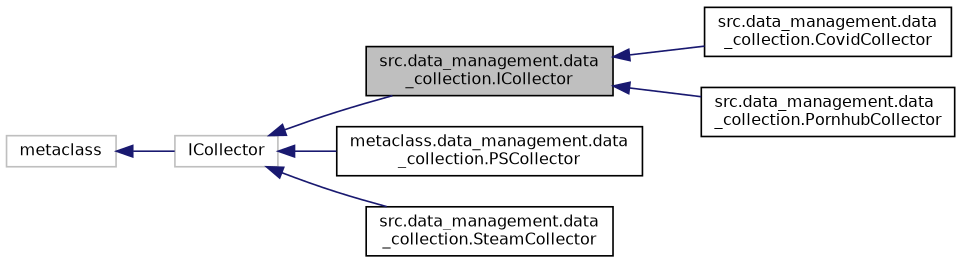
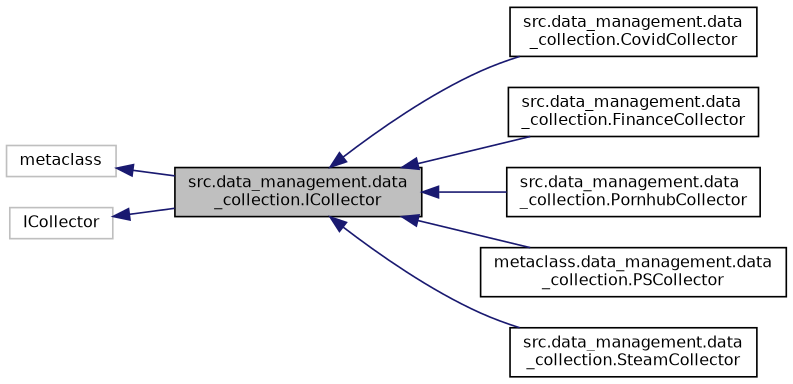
  digraph {
    rankdir=LR
    node [color=black fillcolor=white fontname=Helvetica fontsize=10 shape=record style=filled]
    edge [color=midnightblue dir=back fontname=Helvetica fontsize=10 labelfontname=Helvetica labelfontsize=10 style=solid]
    n1 [fillcolor=grey75 fontcolor=black height=0.2 label="src.data_management.data\l_collection.ICollector" width=0.4]
    n2 [height=0.2 label="src.data_management.data\l_collection.CovidCollector" width=0.4]
+   n3 [height=0.2 label="src.data_management.data\l_collection.FinanceCollector" width=0.4]
    n4 [height=0.2 label="src.data_management.data\l_collection.PornhubCollector" width=0.4]
    n5 [height=0.2 label="metaclass.data_management.data\l_collection.PSCollector" width=0.4]
    n6 [height=0.2 label="src.data_management.data\l_collection.SteamCollector" width=0.4]
    n7 [color=grey75 height=0.2 label=metaclass width=0.4]
    n8 [color=grey75 height=0.2 label=ICollector width=0.4]
    n1 -> n2
+   n1 -> n3
    n1 -> n4
-   n8 -> n5
-   n8 -> n6
-   n7 -> n8
+   n1 -> n5
+   n1 -> n6
+   n7 -> n1
    n8 -> n1
  }
